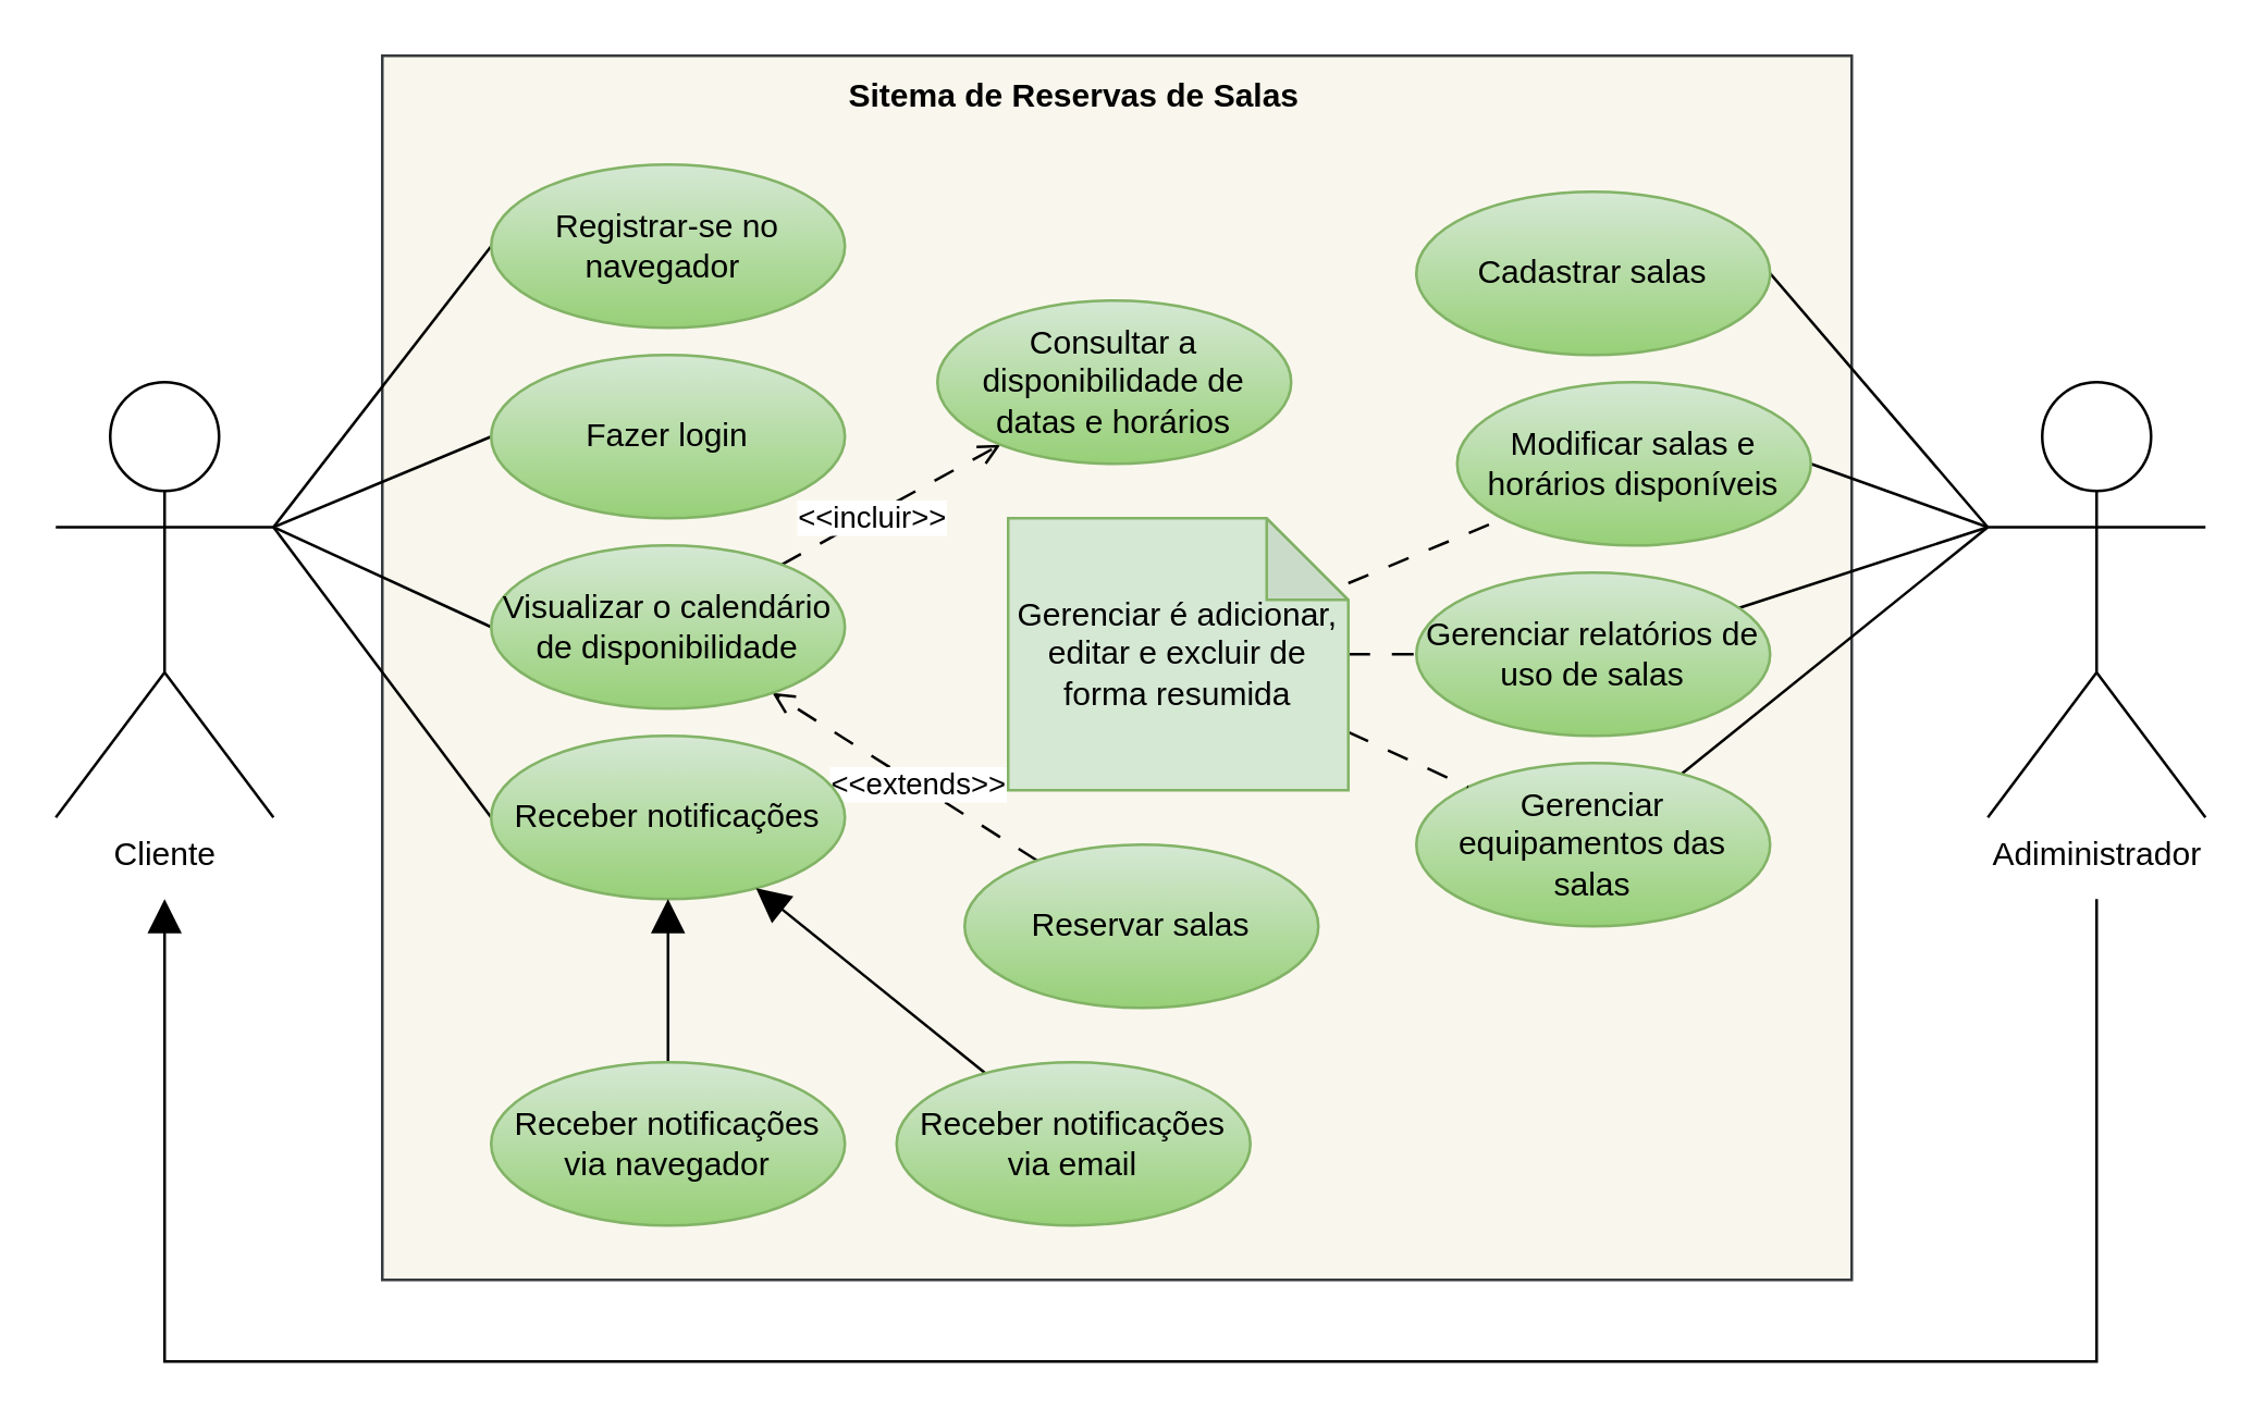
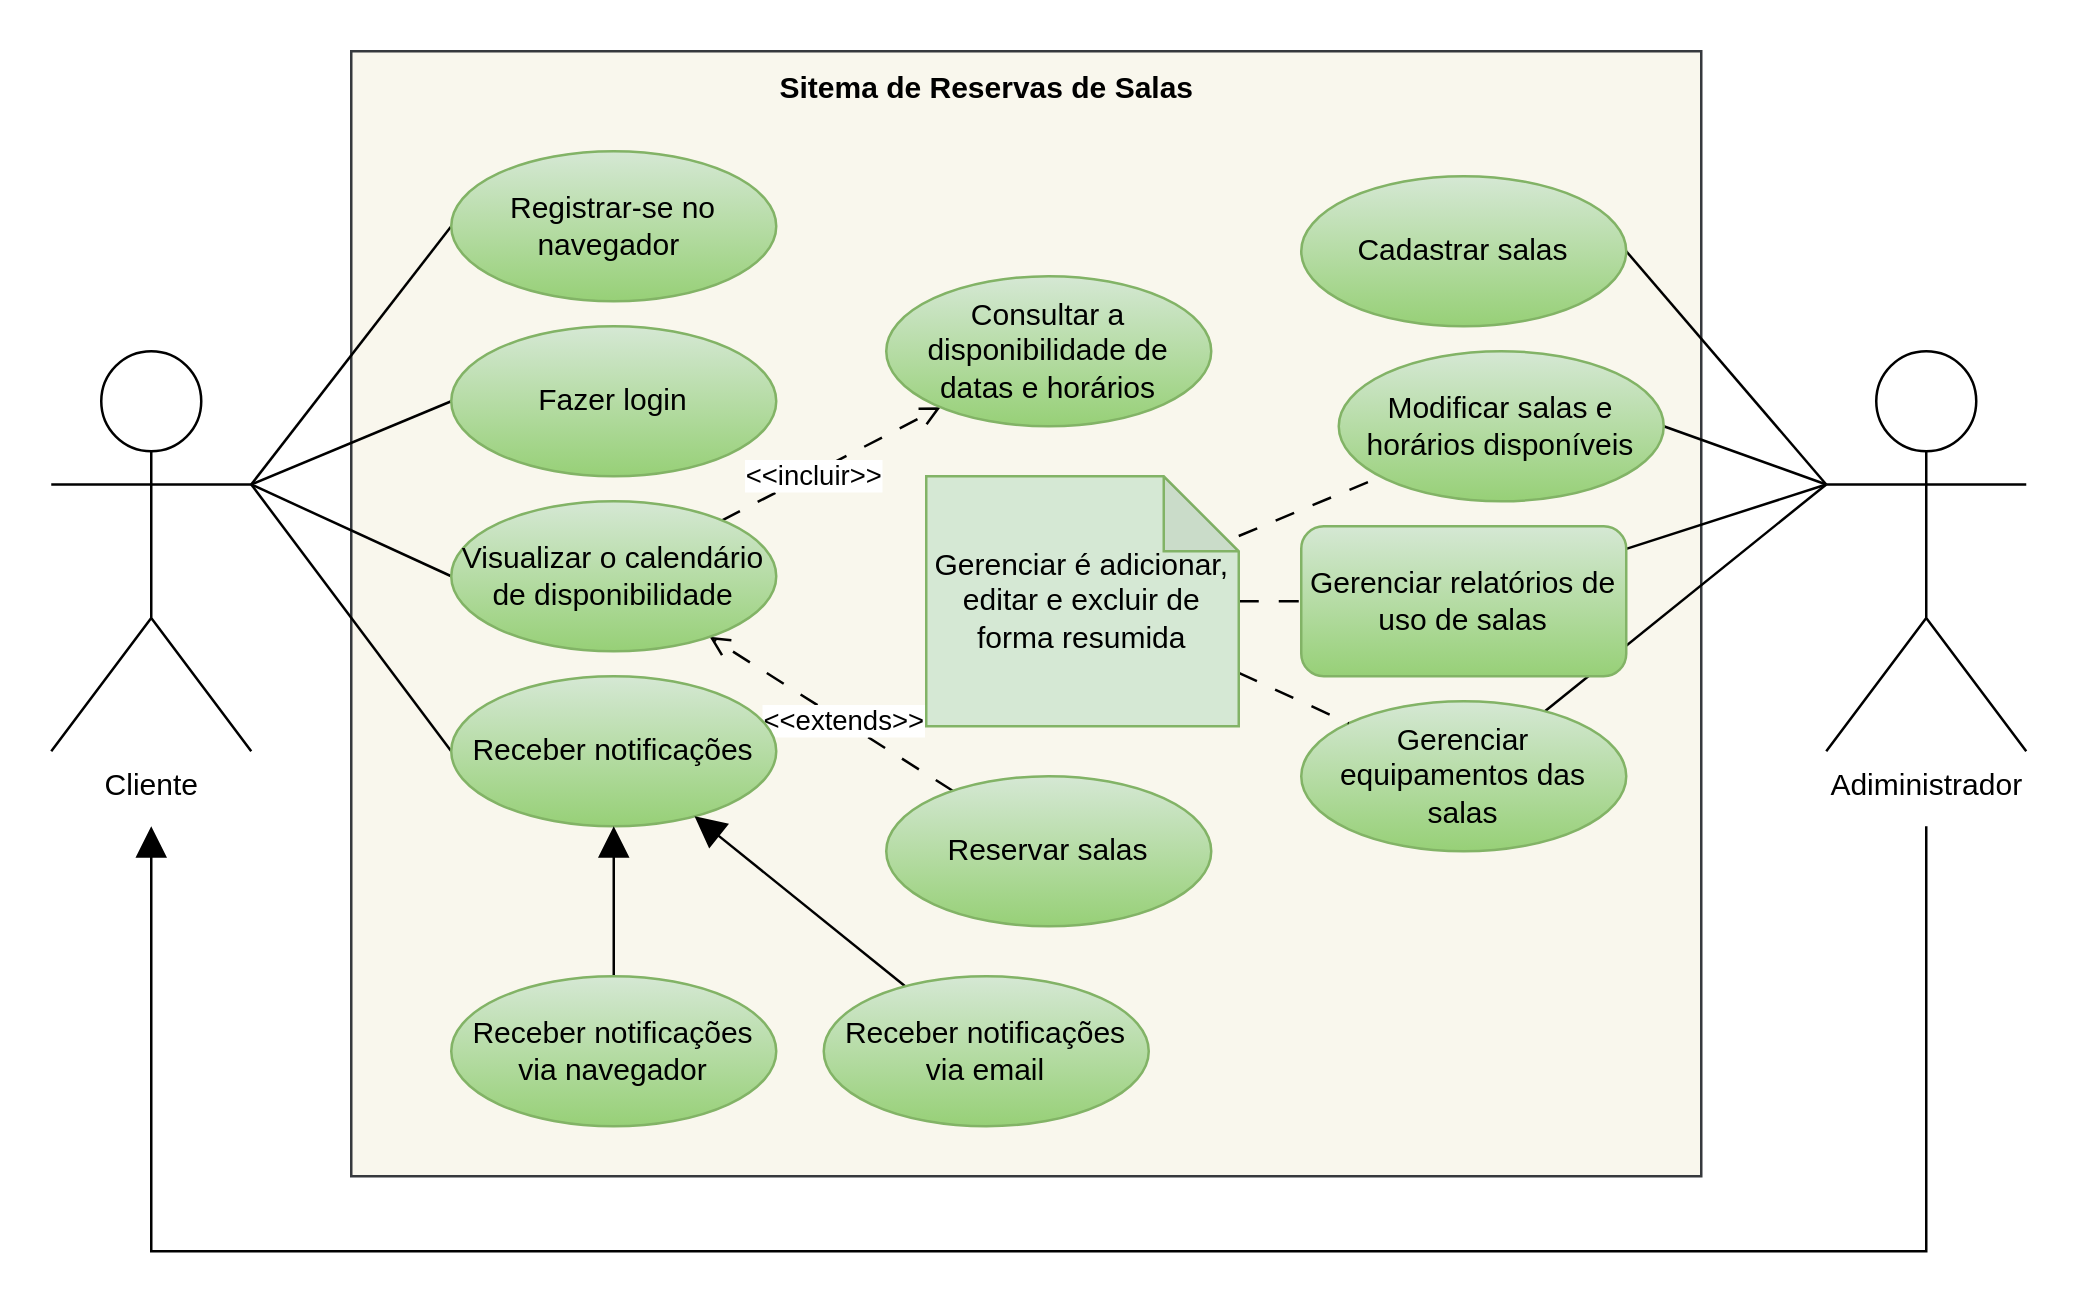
  <mxCell id="0" />
  <mxCell id="1" parent="0" />
  <mxCell id="2" value="" style="rounded=0;whiteSpace=wrap;html=1;fillColor=#f9f7ed;strokeColor=#36393d;" parent="1" vertex="1"><mxGeometry x="140" y="20" width="540" height="450" as="geometry" /></mxCell>
  <mxCell id="3" style="rounded=0;orthogonalLoop=1;jettySize=auto;html=1;exitX=1;exitY=0.333;exitDx=0;exitDy=0;exitPerimeter=0;entryX=0;entryY=0.5;entryDx=0;entryDy=0;endArrow=none;endFill=0;" parent="1" source="7" target="14" edge="1"><mxGeometry relative="1" as="geometry" /></mxCell>
  <mxCell id="4" style="rounded=0;orthogonalLoop=1;jettySize=auto;html=1;exitX=1;exitY=0.333;exitDx=0;exitDy=0;exitPerimeter=0;entryX=0;entryY=0.5;entryDx=0;entryDy=0;endArrow=none;endFill=0;" parent="1" source="7" target="16" edge="1"><mxGeometry relative="1" as="geometry" /></mxCell>
  <mxCell id="5" style="rounded=0;orthogonalLoop=1;jettySize=auto;html=1;exitX=1;exitY=0.333;exitDx=0;exitDy=0;exitPerimeter=0;entryX=0;entryY=0.5;entryDx=0;entryDy=0;endArrow=none;endFill=0;" parent="1" source="7" target="23" edge="1"><mxGeometry relative="1" as="geometry" /></mxCell>
  <mxCell id="6" style="rounded=0;orthogonalLoop=1;jettySize=auto;html=1;exitX=1;exitY=0.333;exitDx=0;exitDy=0;exitPerimeter=0;entryX=0;entryY=0.5;entryDx=0;entryDy=0;endArrow=none;endFill=0;" parent="1" source="7" target="26" edge="1"><mxGeometry relative="1" as="geometry" /></mxCell>
  <mxCell id="7" value="Cliente" style="shape=umlActor;verticalLabelPosition=bottom;verticalAlign=top;html=1;" parent="1" vertex="1"><mxGeometry x="20" y="140" width="80" height="160" as="geometry" /></mxCell>
  <mxCell id="8" style="rounded=0;orthogonalLoop=1;jettySize=auto;html=1;exitX=0;exitY=0.333;exitDx=0;exitDy=0;exitPerimeter=0;entryX=1;entryY=0.5;entryDx=0;entryDy=0;endArrow=none;endFill=0;" parent="1" source="13" target="17" edge="1"><mxGeometry relative="1" as="geometry" /></mxCell>
  <mxCell id="9" style="rounded=0;orthogonalLoop=1;jettySize=auto;html=1;exitX=0;exitY=0.333;exitDx=0;exitDy=0;exitPerimeter=0;entryX=1;entryY=0.5;entryDx=0;entryDy=0;endArrow=none;endFill=0;" parent="1" source="13" target="25" edge="1"><mxGeometry relative="1" as="geometry" /></mxCell>
  <mxCell id="10" style="rounded=0;orthogonalLoop=1;jettySize=auto;html=1;exitX=0;exitY=0.333;exitDx=0;exitDy=0;exitPerimeter=0;endArrow=none;endFill=0;" parent="1" source="13" target="31" edge="1"><mxGeometry relative="1" as="geometry"><mxPoint x="620" y="230" as="targetPoint" /></mxGeometry></mxCell>
  <mxCell id="11" style="edgeStyle=orthogonalEdgeStyle;rounded=0;orthogonalLoop=1;jettySize=auto;html=1;endArrow=block;endFill=1;endSize=10;" edge="1" parent="1"><mxGeometry relative="1" as="geometry"><mxPoint x="770" y="330" as="sourcePoint" /><mxPoint x="60" y="330" as="targetPoint" /><Array as="points"><mxPoint x="770" y="330" /><mxPoint x="770" y="500" /><mxPoint x="60" y="500" /></Array></mxGeometry></mxCell>
  <mxCell id="12" style="rounded=0;orthogonalLoop=1;jettySize=auto;html=1;exitX=0;exitY=0.333;exitDx=0;exitDy=0;exitPerimeter=0;endArrow=none;endFill=0;" edge="1" parent="1" source="13" target="32"><mxGeometry relative="1" as="geometry" /></mxCell>
  <mxCell id="13" value="Adiministrador" style="shape=umlActor;verticalLabelPosition=bottom;verticalAlign=top;html=1;" parent="1" vertex="1"><mxGeometry x="730" y="140" width="80" height="160" as="geometry" /></mxCell>
  <mxCell id="14" value="Registrar-se no navegador&amp;nbsp;" style="ellipse;whiteSpace=wrap;html=1;fillColor=#d5e8d4;gradientColor=#97d077;strokeColor=#82b366;" parent="1" vertex="1"><mxGeometry x="180" y="60" width="130" height="60" as="geometry" /></mxCell>
  <mxCell id="15" value="Sitema de Reservas de Salas" style="text;html=1;align=center;verticalAlign=middle;resizable=0;points=[];autosize=1;strokeColor=none;fillColor=none;fontStyle=1" parent="1" vertex="1"><mxGeometry x="304" y="20" width="180" height="30" as="geometry" /></mxCell>
  <mxCell id="16" value="Fazer login" style="ellipse;whiteSpace=wrap;html=1;fillColor=#d5e8d4;gradientColor=#97d077;strokeColor=#82b366;" parent="1" vertex="1"><mxGeometry x="180" y="130" width="130" height="60" as="geometry" /></mxCell>
  <mxCell id="17" value="Cadastrar salas" style="ellipse;whiteSpace=wrap;html=1;fillColor=#d5e8d4;gradientColor=#97d077;strokeColor=#82b366;" parent="1" vertex="1"><mxGeometry x="520" y="70" width="130" height="60" as="geometry" /></mxCell>
  <mxCell id="18" style="rounded=0;orthogonalLoop=1;jettySize=auto;html=1;endArrow=open;endFill=0;dashed=1;dashPattern=8 8;" parent="1" source="20" target="23" edge="1"><mxGeometry relative="1" as="geometry" /></mxCell>
  <mxCell id="19" value="&amp;lt;&amp;lt;extends&amp;gt;&amp;gt;" style="edgeLabel;html=1;align=center;verticalAlign=middle;resizable=0;points=[];" parent="18" vertex="1" connectable="0"><mxGeometry x="-0.088" relative="1" as="geometry"><mxPoint as="offset" /></mxGeometry></mxCell>
  <mxCell id="20" value="Reservar salas" style="ellipse;whiteSpace=wrap;html=1;fillColor=#d5e8d4;gradientColor=#97d077;strokeColor=#82b366;" parent="1" vertex="1"><mxGeometry x="354" y="310" width="130" height="60" as="geometry" /></mxCell>
  <mxCell id="21" style="rounded=0;orthogonalLoop=1;jettySize=auto;html=1;dashed=1;dashPattern=8 8;endArrow=open;endFill=0;" parent="1" source="23" target="24" edge="1"><mxGeometry relative="1" as="geometry" /></mxCell>
  <mxCell id="22" value="&amp;lt;&amp;lt;incluir&amp;gt;&amp;gt;" style="edgeLabel;html=1;align=center;verticalAlign=middle;resizable=0;points=[];" parent="21" vertex="1" connectable="0"><mxGeometry x="-0.17" y="-1" relative="1" as="geometry"><mxPoint x="-1" as="offset" /></mxGeometry></mxCell>
  <mxCell id="23" value="Visualizar o calendário de disponibilidade" style="ellipse;whiteSpace=wrap;html=1;fillColor=#d5e8d4;gradientColor=#97d077;strokeColor=#82b366;" parent="1" vertex="1"><mxGeometry x="180" y="200" width="130" height="60" as="geometry" /></mxCell>
- <mxCell id="24" value="Consultar a disponibilidade de datas e horários" style="ellipse;whiteSpace=wrap;html=1;fillColor=#d5e8d4;gradientColor=#97d077;strokeColor=#82b366;" parent="1" vertex="1"><mxGeometry x="344" y="110" width="130" height="60" as="geometry" /></mxCell>
+ <mxCell id="24" value="Consultar a disponibilidade de datas e horários" style="ellipse;whiteSpace=wrap;html=1;fillColor=#d5e8d4;gradientColor=#97d077;strokeColor=#82b366;" parent="1" vertex="1"><mxGeometry x="354" y="110" width="130" height="60" as="geometry" /></mxCell>
  <mxCell id="25" value="Modificar salas e horários disponíveis" style="ellipse;whiteSpace=wrap;html=1;fillColor=#d5e8d4;gradientColor=#97d077;strokeColor=#82b366;" parent="1" vertex="1"><mxGeometry x="535" y="140" width="130" height="60" as="geometry" /></mxCell>
  <mxCell id="26" value="Receber notificações" style="ellipse;whiteSpace=wrap;html=1;fillColor=#d5e8d4;gradientColor=#97d077;strokeColor=#82b366;" parent="1" vertex="1"><mxGeometry x="180" y="270" width="130" height="60" as="geometry" /></mxCell>
  <mxCell id="27" style="rounded=0;orthogonalLoop=1;jettySize=auto;html=1;endArrow=block;endFill=1;endSize=10;" parent="1" source="28" target="26" edge="1"><mxGeometry relative="1" as="geometry" /></mxCell>
  <mxCell id="28" value="Receber notificações via email" style="ellipse;whiteSpace=wrap;html=1;fillColor=#d5e8d4;gradientColor=#97d077;strokeColor=#82b366;" parent="1" vertex="1"><mxGeometry x="329" y="390" width="130" height="60" as="geometry" /></mxCell>
  <mxCell id="29" style="rounded=0;orthogonalLoop=1;jettySize=auto;html=1;endArrow=block;endFill=1;endSize=10;" parent="1" source="30" target="26" edge="1"><mxGeometry relative="1" as="geometry" /></mxCell>
  <mxCell id="30" value="Receber notificações via navegador" style="ellipse;whiteSpace=wrap;html=1;fillColor=#d5e8d4;gradientColor=#97d077;strokeColor=#82b366;" parent="1" vertex="1"><mxGeometry x="180" y="390" width="130" height="60" as="geometry" /></mxCell>
- <mxCell id="31" value="Gerenciar relatórios de uso de salas" style="ellipse;whiteSpace=wrap;html=1;fillColor=#d5e8d4;gradientColor=#97d077;strokeColor=#82b366;" vertex="1" parent="1"><mxGeometry x="520" y="210" width="130" height="60" as="geometry" /></mxCell>
+ <mxCell id="31" value="Gerenciar relatórios de uso de salas" style="whiteSpace=wrap;html=1;fillColor=#d5e8d4;gradientColor=#97d077;strokeColor=#82b366;rounded=1;" vertex="1" parent="1"><mxGeometry x="520" y="210" width="130" height="60" as="geometry" /></mxCell>
  <mxCell id="32" value="Gerenciar equipamentos das salas" style="ellipse;whiteSpace=wrap;html=1;fillColor=#d5e8d4;gradientColor=#97d077;strokeColor=#82b366;" vertex="1" parent="1"><mxGeometry x="520" y="280" width="130" height="60" as="geometry" /></mxCell>
  <mxCell id="33" style="rounded=0;orthogonalLoop=1;jettySize=auto;html=1;endArrow=none;endFill=0;dashed=1;dashPattern=8 8;" edge="1" parent="1" source="36" target="32"><mxGeometry relative="1" as="geometry" /></mxCell>
  <mxCell id="34" style="rounded=0;orthogonalLoop=1;jettySize=auto;html=1;dashed=1;dashPattern=8 8;endArrow=none;endFill=0;" edge="1" parent="1" source="36" target="31"><mxGeometry relative="1" as="geometry" /></mxCell>
  <mxCell id="35" style="rounded=0;orthogonalLoop=1;jettySize=auto;html=1;endArrow=none;endFill=0;dashed=1;dashPattern=8 8;" edge="1" parent="1" source="36" target="25"><mxGeometry relative="1" as="geometry" /></mxCell>
  <mxCell id="36" value="Gerenciar é adicionar, editar e excluir de forma resumida" style="shape=note;whiteSpace=wrap;html=1;backgroundOutline=1;darkOpacity=0.05;fillColor=#d5e8d4;strokeColor=#82b366;" vertex="1" parent="1"><mxGeometry x="370" y="190" width="125" height="100" as="geometry" /></mxCell>
